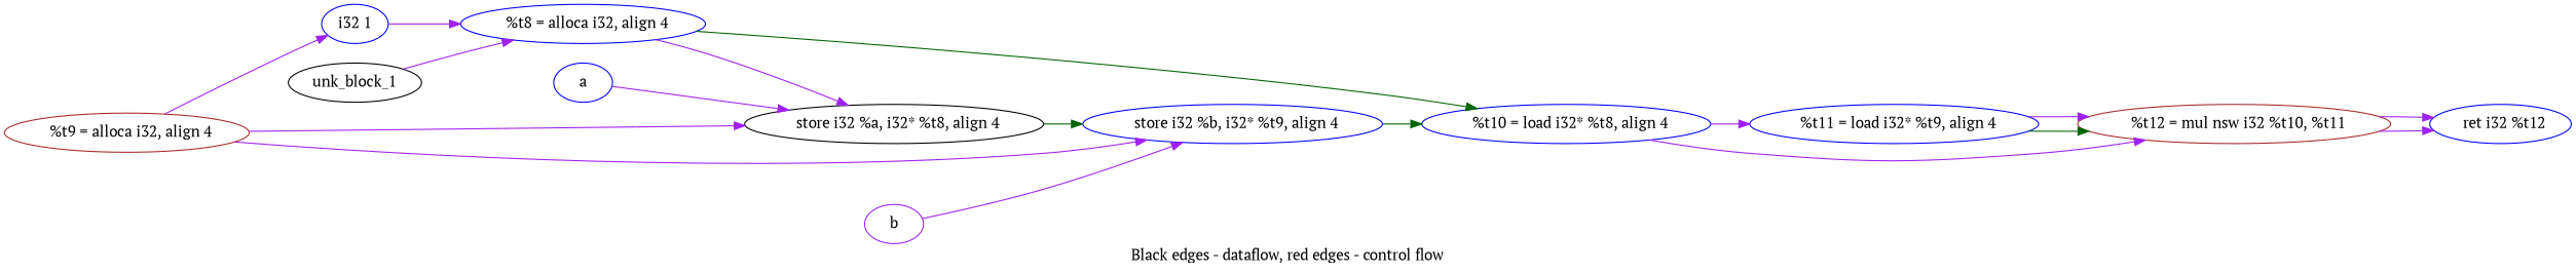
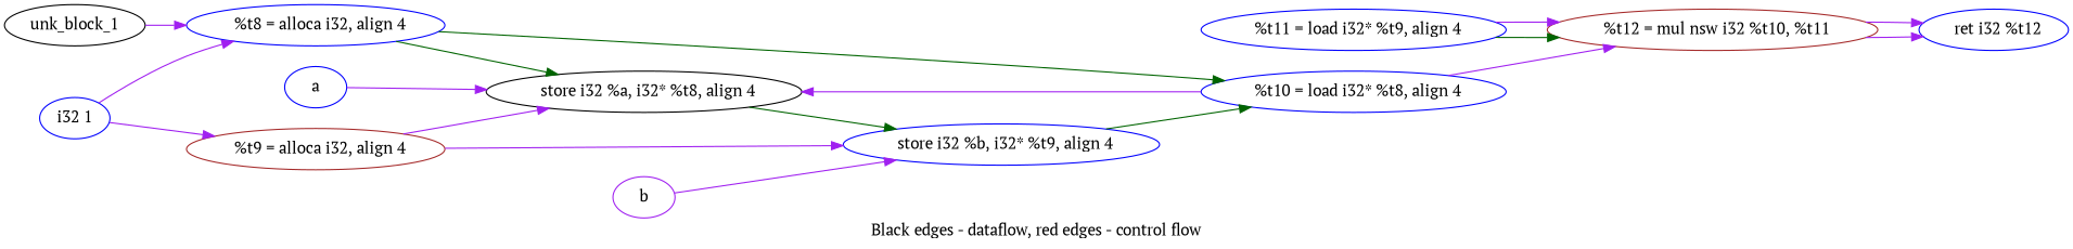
  digraph {
    compound=true
    fontname="PT Serif"
    label="Black edges - dataflow, red edges - control flow"
    rankdir=LR
    node [color=blue fontname="PT Serif"]
    edge [color=purple fontname="PT Serif"]
    n1 [label="  %t8 = alloca i32, align 4"]
    n2 [color=black label="  store i32 %a, i32* %t8, align 4"]
    n3 [label="  %t10 = load i32* %t8, align 4"]
    n4 [color=brown label="  %t9 = alloca i32, align 4"]
    n5 [label="  store i32 %b, i32* %t9, align 4"]
    n6 [label="  %t11 = load i32* %t9, align 4"]
    n7 [color=brown label="  %t12 = mul nsw i32 %t10, %t11"]
    n8 [label="  ret i32 %t12"]
    unk_block_1 [color=black]
    "i32 1"
    a
    b [color=purple]
-   n1 -> n2
+   n1 -> n2 [color=darkgreen]
    n1 -> n3 [color=darkgreen]
    n2 -> n5 [color=darkgreen weight=2]
-   n3 -> n6 [weight=2]
+   n3 -> n2 [weight=2]
    n3 -> n7
    n4 -> n2 [weight=2]
    n4 -> n5
    n5 -> n3 [color=darkgreen weight=2]
    n6 -> n7 [color=darkgreen weight=2]
    n6 -> n7
    n7 -> n8 [weight=2]
    n7 -> n8
    unk_block_1 -> n1
    "i32 1" -> n1
-   n4 -> "i32 1"
+   "i32 1" -> n4
    a -> n2
    b -> n5
  }
